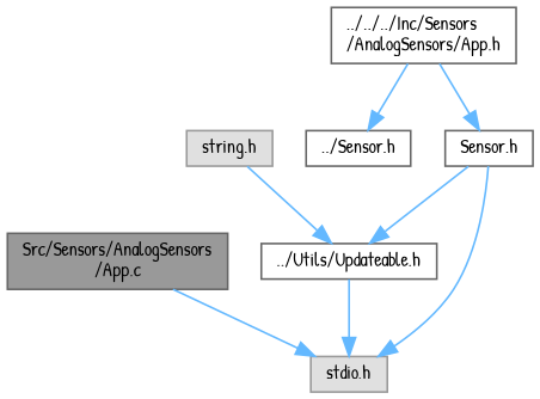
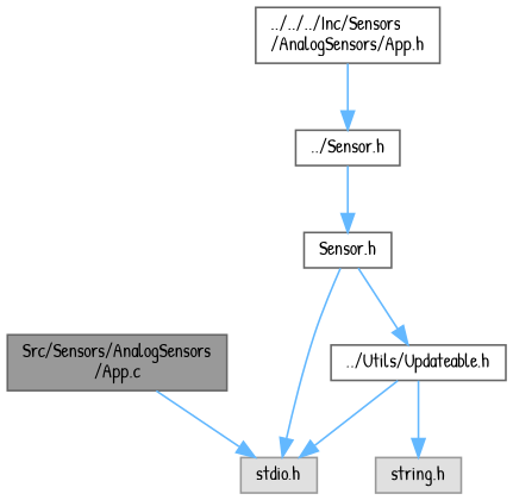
  digraph {
    fontname="Patrick Hand"
    node [color=grey40 fillcolor=white fontname="Patrick Hand" fontsize=10 shape=box style=filled]
    edge [color=steelblue1 fontname="Patrick Hand" fontsize=10 labelfontname=Helvetica labelfontsize=10 style=solid]
    n1 [color=gray40 fillcolor=grey60 fontcolor=black height=0.2 label="Src/Sensors/AnalogSensors\l/App.c" width=0.4]
    n2 [color=grey60 fillcolor="#E0E0E0" height=0.2 label="stdio.h" width=0.4]
    n3 [height=0.2 label="../../../Inc/Sensors\l/AnalogSensors/App.h" width=0.4]
    n4 [height=0.2 label="../Sensor.h" width=0.4]
    n5 [height=0.2 label="Sensor.h" width=0.4]
    n6 [height=0.2 label="../Utils/Updateable.h" width=0.4]
    n7 [color=grey60 fillcolor="#E0E0E0" height=0.2 label="string.h" width=0.4]
    n1 -> n2
    n3 -> n4
-   n3 -> n5
+   n4 -> n5
    n5 -> n2
    n5 -> n6
    n6 -> n2
-   n7 -> n6
+   n6 -> n7
  }
